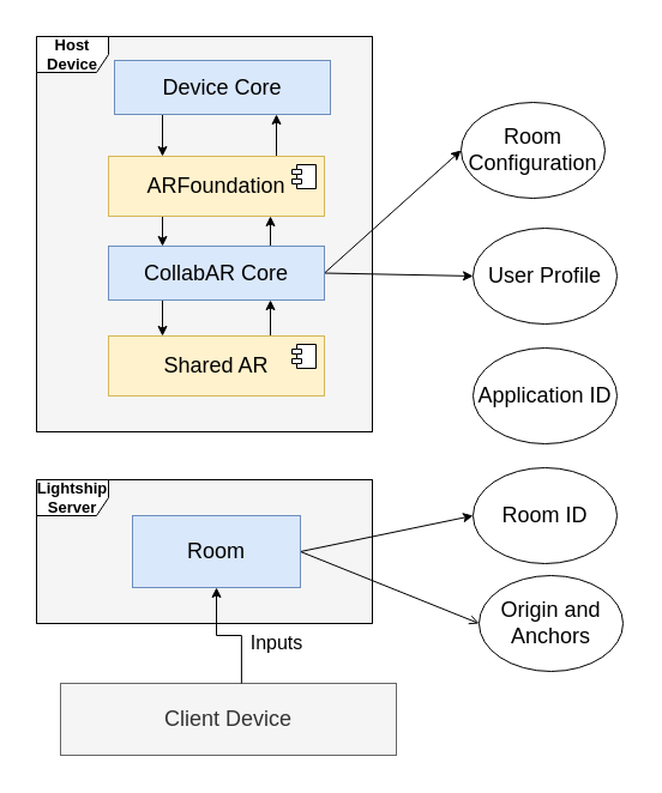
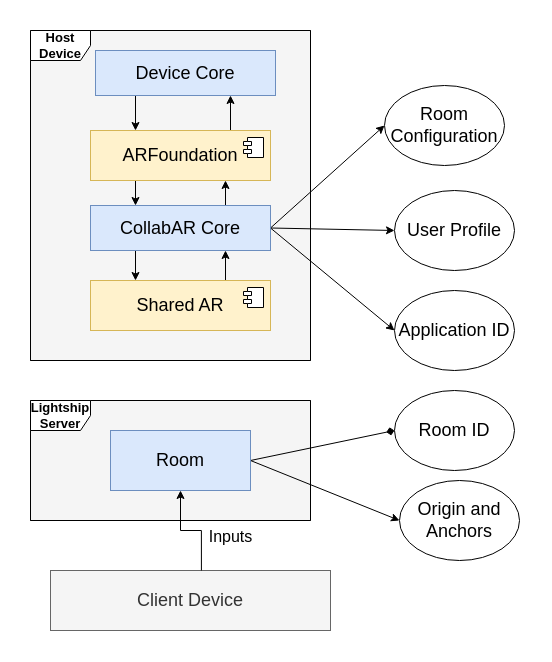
  <mxCell id="0" />
  <mxCell id="1" parent="0" />
  <mxCell id="2" value="" style="rounded=0;whiteSpace=wrap;html=1;strokeColor=none;" vertex="1" parent="1"><mxGeometry x="20" y="20" width="510" height="620" as="geometry" /></mxCell>
  <mxCell id="3" value="" style="rounded=0;whiteSpace=wrap;html=1;fillColor=#f5f5f5;fontColor=#333333;strokeColor=#666666;" vertex="1" parent="1"><mxGeometry x="30" y="30" width="280" height="330" as="geometry" /></mxCell>
  <mxCell id="4" value="" style="rounded=0;whiteSpace=wrap;html=1;fillColor=#f5f5f5;fontColor=#333333;strokeColor=#666666;" vertex="1" parent="1"><mxGeometry x="30" y="400" width="280" height="120" as="geometry" /></mxCell>
  <mxCell id="5" value="Host Device" style="shape=umlFrame;whiteSpace=wrap;html=1;pointerEvents=0;fontStyle=1;fontSize=13;" parent="1" vertex="1"><mxGeometry x="30" y="30" width="280" height="330" as="geometry" /></mxCell>
  <mxCell id="6" value="User Profile" style="ellipse;whiteSpace=wrap;html=1;fontSize=18;" parent="1" vertex="1"><mxGeometry x="394" y="190" width="120" height="80" as="geometry" /></mxCell>
  <mxCell id="7" style="edgeStyle=orthogonalEdgeStyle;rounded=0;orthogonalLoop=1;jettySize=auto;html=1;exitX=0.25;exitY=1;exitDx=0;exitDy=0;entryX=0.25;entryY=0;entryDx=0;entryDy=0;" edge="1" parent="1" source="9" target="28"><mxGeometry relative="1" as="geometry" /></mxCell>
  <mxCell id="8" style="edgeStyle=orthogonalEdgeStyle;rounded=0;orthogonalLoop=1;jettySize=auto;html=1;exitX=0.75;exitY=0;exitDx=0;exitDy=0;entryX=0.75;entryY=1;entryDx=0;entryDy=0;" edge="1" parent="1" source="9" target="32"><mxGeometry relative="1" as="geometry" /></mxCell>
  <mxCell id="9" value="ARFoundation" style="html=1;dropTarget=0;whiteSpace=wrap;fontSize=18;fillColor=#fff2cc;strokeColor=#d6b656;" parent="1" vertex="1"><mxGeometry x="90" y="130" width="180" height="50" as="geometry" /></mxCell>
  <mxCell id="10" value="" style="shape=module;jettyWidth=8;jettyHeight=4;" parent="9" vertex="1"><mxGeometry x="1" width="20" height="20" relative="1" as="geometry"><mxPoint x="-27" y="7" as="offset" /></mxGeometry></mxCell>
  <mxCell id="11" style="edgeStyle=orthogonalEdgeStyle;rounded=0;orthogonalLoop=1;jettySize=auto;html=1;exitX=0.75;exitY=0;exitDx=0;exitDy=0;entryX=0.75;entryY=1;entryDx=0;entryDy=0;" edge="1" parent="1" source="12" target="28"><mxGeometry relative="1" as="geometry" /></mxCell>
  <mxCell id="12" value="Shared AR" style="html=1;dropTarget=0;whiteSpace=wrap;fillColor=#fff2cc;strokeColor=#d6b656;fontSize=18;" parent="1" vertex="1"><mxGeometry x="90" y="280" width="180" height="50" as="geometry" /></mxCell>
  <mxCell id="13" value="" style="shape=module;jettyWidth=8;jettyHeight=4;" parent="12" vertex="1"><mxGeometry x="1" width="20" height="20" relative="1" as="geometry"><mxPoint x="-27" y="7" as="offset" /></mxGeometry></mxCell>
  <mxCell id="14" value="Lightship Server" style="shape=umlFrame;whiteSpace=wrap;html=1;pointerEvents=0;fontStyle=1;fontSize=13;" parent="1" vertex="1"><mxGeometry x="30" y="400" width="280" height="120" as="geometry" /></mxCell>
- <mxCell id="15" style="rounded=0;orthogonalLoop=1;jettySize=auto;html=1;exitX=1;exitY=0.5;exitDx=0;exitDy=0;entryX=0;entryY=0.5;entryDx=0;entryDy=0;" parent="1" source="17" target="18" edge="1"><mxGeometry relative="1" as="geometry" /></mxCell>
- <mxCell id="16" style="rounded=0;orthogonalLoop=1;jettySize=auto;html=1;exitX=1;exitY=0.5;exitDx=0;exitDy=0;entryX=0;entryY=0.5;entryDx=0;entryDy=0;endArrow=open;" parent="1" source="17" target="20" edge="1"><mxGeometry relative="1" as="geometry" /></mxCell>
+ <mxCell id="15" style="rounded=0;orthogonalLoop=1;jettySize=auto;html=1;exitX=1;exitY=0.5;exitDx=0;exitDy=0;entryX=0;entryY=0.5;entryDx=0;entryDy=0;endArrow=diamond;" parent="1" source="17" target="18" edge="1"><mxGeometry relative="1" as="geometry" /></mxCell>
+ <mxCell id="16" style="rounded=0;orthogonalLoop=1;jettySize=auto;html=1;exitX=1;exitY=0.5;exitDx=0;exitDy=0;entryX=0;entryY=0.5;entryDx=0;entryDy=0;" parent="1" source="17" target="20" edge="1"><mxGeometry relative="1" as="geometry" /></mxCell>
  <mxCell id="17" value="Room" style="rounded=0;whiteSpace=wrap;html=1;fillColor=#dae8fc;strokeColor=#6c8ebf;fontSize=18;" parent="1" vertex="1"><mxGeometry x="110" y="430" width="140" height="60" as="geometry" /></mxCell>
  <mxCell id="18" value="Room ID" style="ellipse;whiteSpace=wrap;html=1;fontSize=18;" parent="1" vertex="1"><mxGeometry x="394" y="390" width="120" height="80" as="geometry" /></mxCell>
  <mxCell id="19" value="Client Device" style="rounded=0;whiteSpace=wrap;html=1;fontSize=18;fillColor=#f5f5f5;fontColor=#333333;strokeColor=#666666;" parent="1" vertex="1"><mxGeometry x="50" y="570" width="280" height="60" as="geometry" /></mxCell>
  <mxCell id="20" value="Origin and Anchors" style="ellipse;whiteSpace=wrap;html=1;fontSize=18;" parent="1" vertex="1"><mxGeometry x="399" y="480" width="120" height="80" as="geometry" /></mxCell>
  <mxCell id="21" value="Room Configuration" style="ellipse;whiteSpace=wrap;html=1;fontSize=18;" parent="1" vertex="1"><mxGeometry x="384" y="85" width="120" height="80" as="geometry" /></mxCell>
  <mxCell id="22" value="Application ID" style="ellipse;whiteSpace=wrap;html=1;fontSize=18;" parent="1" vertex="1"><mxGeometry x="394" y="290" width="120" height="80" as="geometry" /></mxCell>
  <mxCell id="23" style="edgeStyle=orthogonalEdgeStyle;rounded=0;orthogonalLoop=1;jettySize=auto;html=1;exitX=0.25;exitY=1;exitDx=0;exitDy=0;entryX=0.25;entryY=0;entryDx=0;entryDy=0;" edge="1" parent="1" source="28" target="12"><mxGeometry relative="1" as="geometry" /></mxCell>
  <mxCell id="24" style="edgeStyle=orthogonalEdgeStyle;rounded=0;orthogonalLoop=1;jettySize=auto;html=1;exitX=0.75;exitY=0;exitDx=0;exitDy=0;entryX=0.75;entryY=1;entryDx=0;entryDy=0;" edge="1" parent="1" source="28" target="9"><mxGeometry relative="1" as="geometry" /></mxCell>
  <mxCell id="25" style="rounded=0;orthogonalLoop=1;jettySize=auto;html=1;exitX=1;exitY=0.5;exitDx=0;exitDy=0;entryX=0;entryY=0.5;entryDx=0;entryDy=0;" edge="1" parent="1" source="28" target="21"><mxGeometry relative="1" as="geometry" /></mxCell>
  <mxCell id="26" style="rounded=0;orthogonalLoop=1;jettySize=auto;html=1;exitX=1;exitY=0.5;exitDx=0;exitDy=0;entryX=0;entryY=0.5;entryDx=0;entryDy=0;" edge="1" parent="1" source="28" target="6"><mxGeometry relative="1" as="geometry" /></mxCell>
+ <mxCell id="27" style="rounded=0;orthogonalLoop=1;jettySize=auto;html=1;exitX=1;exitY=0.5;exitDx=0;exitDy=0;entryX=0;entryY=0.5;entryDx=0;entryDy=0;" edge="1" parent="1" source="28" target="22"><mxGeometry relative="1" as="geometry" /></mxCell>
  <mxCell id="28" value="CollabAR Core" style="html=1;whiteSpace=wrap;fontSize=18;fillColor=#dae8fc;strokeColor=#6c8ebf;" vertex="1" parent="1"><mxGeometry x="90" y="205" width="180" height="45" as="geometry" /></mxCell>
  <mxCell id="29" style="edgeStyle=orthogonalEdgeStyle;rounded=0;orthogonalLoop=1;jettySize=auto;html=1;exitX=0.5;exitY=1;exitDx=0;exitDy=0;entryX=0.539;entryY=0;entryDx=0;entryDy=0;entryPerimeter=0;startArrow=classic;startFill=1;endArrow=none;endFill=0;" edge="1" parent="1" source="17" target="19"><mxGeometry relative="1" as="geometry" /></mxCell>
  <mxCell id="30" value="Inputs" style="edgeLabel;html=1;align=center;verticalAlign=middle;resizable=0;points=[];fontSize=16;labelBackgroundColor=none;" vertex="1" connectable="0" parent="29"><mxGeometry x="0.308" relative="1" as="geometry"><mxPoint x="29" as="offset" /></mxGeometry></mxCell>
  <mxCell id="31" style="edgeStyle=orthogonalEdgeStyle;rounded=0;orthogonalLoop=1;jettySize=auto;html=1;exitX=0.25;exitY=1;exitDx=0;exitDy=0;entryX=0.25;entryY=0;entryDx=0;entryDy=0;" edge="1" parent="1" source="32" target="9"><mxGeometry relative="1" as="geometry" /></mxCell>
  <mxCell id="32" value="Device Core" style="html=1;whiteSpace=wrap;fontSize=18;fillColor=#dae8fc;strokeColor=#6c8ebf;" vertex="1" parent="1"><mxGeometry x="95" y="50" width="180" height="45" as="geometry" /></mxCell>
